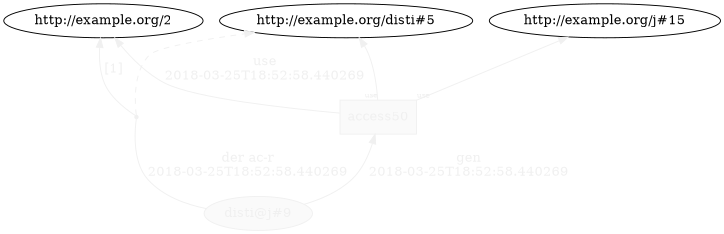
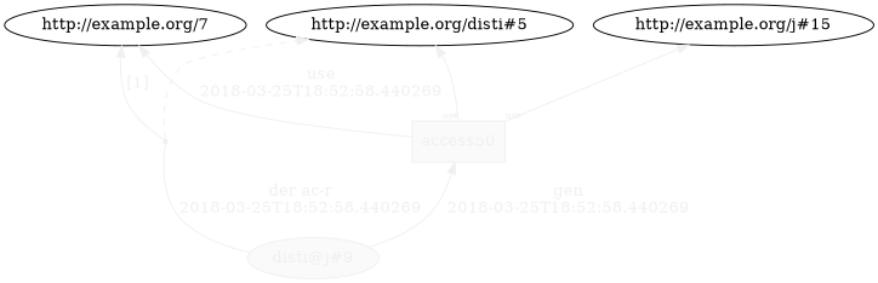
  digraph {
    rankdir=BT
    edge [angle=60.0 color="#F0F0F0" distance=1.5 fontcolor="#F0F0F0" fontsize=14 rotation=20]
    n1 [color="#F0F0F0" fillcolor="#FAFAFA" fontcolor="#F0F0F0" label="disti@j#9" style=filled]
    n2 [color="#F0F0F0" fillcolor="#FAFAFA" fontcolor="#F0F0F0" label=access50 shape=polygon sides=4 style=filled]
    bn0 [color="#F0F0F0" fontcolor="#F0F0F0" shape=point]
    "http://example.org/disti#5"
-   "http://example.org/2"
+   "http://example.org/2" [label="http://example.org/7"]
    "http://example.org/j#15"
    n1 -> n2 [label="gen\n2018-03-25T18:52:58.440269"]
    n1 -> bn0 [arrowhead=none label="der ac-r\n2018-03-25T18:52:58.440269"]
    n2 -> "http://example.org/disti#5" [labelangle=60.0 labeldistance=1.5 labelfontsize=8 taillabel=use angle="" distance="" fontsize=""]
    n2 -> "http://example.org/2" [label="use\n2018-03-25T18:52:58.440269"]
    n2 -> "http://example.org/j#15" [labelangle=60.0 labeldistance=1.5 labelfontsize=8 taillabel=use angle="" distance="" fontsize=""]
    bn0 -> "http://example.org/disti#5" [style=dashed angle="" distance="" fontsize="" rotation=""]
    bn0 -> "http://example.org/2" [label="[1]"]
  }
